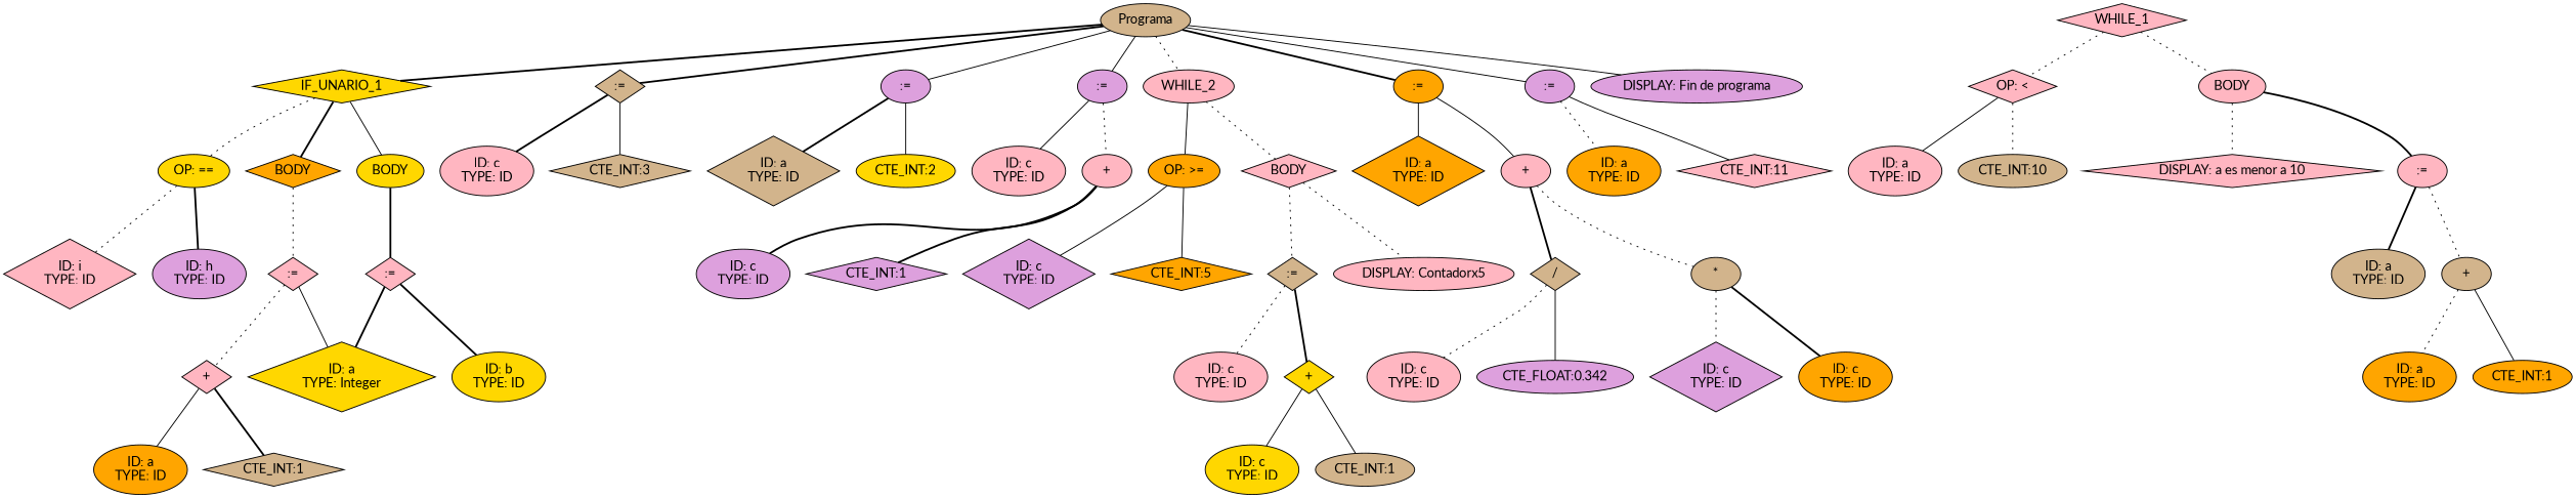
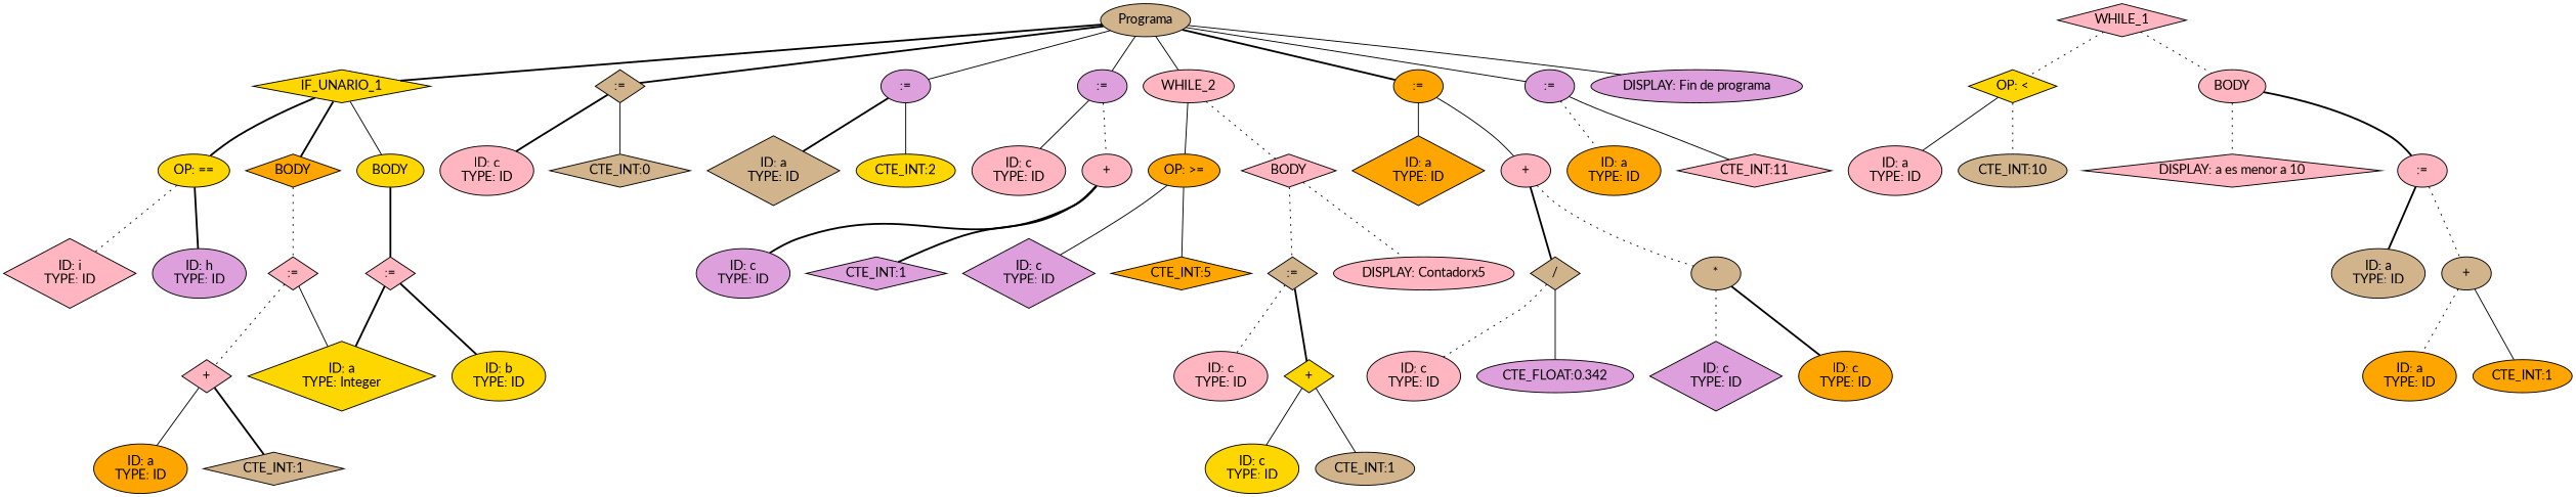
  graph {
    fontname=Lato
    node [fillcolor=lightpink fontname=Lato shape=ellipse style=filled]
    edge [fontname=Lato style=solid]
    n1 [fillcolor=tan label=Programa]
    n2 [fillcolor=gold label=IF_UNARIO_1 shape=diamond]
    n3 [fillcolor=tan label=":=" shape=diamond]
    n4 [fillcolor=plum label=":="]
    n5 [fillcolor=plum label=":="]
    n6 [label=WHILE_2]
    n7 [fillcolor=orange label=":="]
    n8 [fillcolor=plum label=":="]
    n9 [fillcolor=plum label="DISPLAY: Fin de programa"]
    n10 [fillcolor=gold label="OP: =="]
    n11 [fillcolor=orange label=BODY shape=diamond]
    n12 [fillcolor=gold label=BODY]
    n13 [label="ID: c\nTYPE: ID"]
-   n14 [fillcolor=tan label="CTE_INT:3" shape=diamond]
+   n14 [fillcolor=tan label="CTE_INT:0" shape=diamond]
    n15 [fillcolor=tan label="ID: a\nTYPE: ID" shape=diamond]
    n16 [fillcolor=gold label="CTE_INT:2"]
    n17 [label=WHILE_1 shape=diamond]
-   n18 [label="OP: <" shape=diamond]
+   n18 [fillcolor=gold label="OP: <" shape=diamond]
    n19 [label=BODY]
    n20 [label="ID: c\nTYPE: ID"]
    n21 [label="+"]
    n22 [fillcolor=orange label="OP: >="]
    n23 [label=BODY shape=diamond]
    n24 [fillcolor=orange label="ID: a\nTYPE: ID" shape=diamond]
    n25 [label="+"]
    n26 [fillcolor=orange label="ID: a\nTYPE: ID"]
    n27 [label="CTE_INT:11" shape=diamond]
    n28 [label="ID: i\nTYPE: ID" shape=diamond]
    n29 [fillcolor=plum label="ID: h\nTYPE: ID"]
    n30 [label=":=" shape=diamond]
    n31 [label=":=" shape=diamond]
    n32 [fillcolor=gold label="ID: a\nTYPE: Integer" shape=diamond]
    n33 [label="+" shape=diamond]
    n34 [fillcolor=orange label="ID: a\nTYPE: ID"]
    n35 [fillcolor=tan label="CTE_INT:1" shape=diamond]
    n36 [fillcolor=gold label="ID: b\nTYPE: ID"]
    n37 [label="ID: a\nTYPE: ID"]
    n38 [fillcolor=tan label="CTE_INT:10"]
    n39 [label="DISPLAY: a es menor a 10" shape=diamond]
    n40 [label=":="]
    n41 [fillcolor=tan label="ID: a\nTYPE: ID"]
    n42 [fillcolor=tan label="+"]
    n43 [fillcolor=orange label="ID: a\nTYPE: ID"]
    n44 [fillcolor=orange label="CTE_INT:1"]
    n45 [fillcolor=plum label="ID: c\nTYPE: ID"]
    n46 [fillcolor=plum label="CTE_INT:1" shape=diamond]
    n47 [fillcolor=plum label="ID: c\nTYPE: ID" shape=diamond]
    n48 [fillcolor=orange label="CTE_INT:5" shape=diamond]
    n49 [fillcolor=tan label=":=" shape=diamond]
    n50 [label="DISPLAY: Contadorx5"]
    n51 [label="ID: c\nTYPE: ID"]
    n52 [fillcolor=gold label="+" shape=diamond]
    n53 [fillcolor=gold label="ID: c\nTYPE: ID"]
    n54 [fillcolor=tan label="CTE_INT:1"]
    n55 [fillcolor=tan label="/" shape=diamond]
    n56 [fillcolor=tan label="*"]
    n57 [label="ID: c\nTYPE: ID"]
    n58 [fillcolor=plum label="CTE_FLOAT:0.342"]
    n59 [fillcolor=plum label="ID: c\nTYPE: ID" shape=diamond]
    n60 [fillcolor=orange label="ID: c\nTYPE: ID"]
    n1 -- n2 [style=bold]
    n1 -- n3 [style=bold]
    n1 -- n4
    n1 -- n5
-   n1 -- n6 [style=dotted]
+   n1 -- n6
    n1 -- n7 [style=bold]
    n1 -- n8
    n1 -- n9
-   n2 -- n10 [style=dotted]
+   n2 -- n10 [style=bold]
    n2 -- n11 [style=bold]
    n2 -- n12
    n3 -- n13 [style=bold]
    n3 -- n14
    n4 -- n15 [style=bold]
    n4 -- n16
    n5 -- n20
    n5 -- n21 [style=dotted]
    n6 -- n22
    n6 -- n23 [style=dotted]
    n7 -- n24
    n7 -- n25
    n8 -- n26 [style=dotted]
    n8 -- n27
    n10 -- n28 [style=dotted]
    n10 -- n29 [style=bold]
    n11 -- n30 [style=dotted]
    n12 -- n31 [style=bold]
    n17 -- n18 [style=dotted]
    n17 -- n19 [style=dotted]
    n18 -- n37
    n18 -- n38 [style=dotted]
    n19 -- n39 [style=dotted]
    n19 -- n40 [style=bold]
    n21 -- n45 [style=bold]
    n21 -- n46 [style=bold]
    n22 -- n47
    n22 -- n48
    n23 -- n49 [style=dotted]
    n23 -- n50 [style=dotted]
    n25 -- n55 [style=bold]
    n25 -- n56 [style=dotted]
    n30 -- n32
    n30 -- n33 [style=dotted]
    n31 -- n32 [style=bold]
    n31 -- n36 [style=bold]
    n33 -- n34
    n33 -- n35 [style=bold]
    n40 -- n41 [style=bold]
    n40 -- n42 [style=dotted]
    n42 -- n43 [style=dotted]
    n42 -- n44
    n49 -- n51 [style=dotted]
    n49 -- n52 [style=bold]
    n52 -- n53
    n52 -- n54
    n55 -- n57 [style=dotted]
    n55 -- n58
    n56 -- n59 [style=dotted]
    n56 -- n60 [style=bold]
  }
